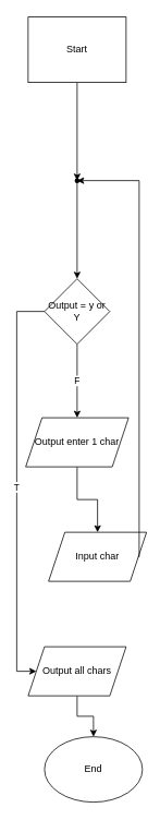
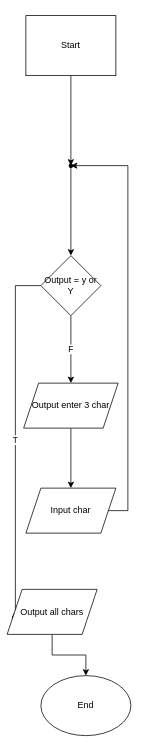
  <mxCell id="0" />
  <mxCell id="1" parent="0" />
  <mxCell id="2" value="" style="edgeStyle=orthogonalEdgeStyle;rounded=0;orthogonalLoop=1;jettySize=auto;html=1;" edge="1" parent="1" source="3" target="11"><mxGeometry relative="1" as="geometry" /></mxCell>
  <mxCell id="3" value="Start" style="whiteSpace=wrap;html=1;rounded=0;" vertex="1" parent="1"><mxGeometry x="34" y="20" width="120" height="80" as="geometry" /></mxCell>
  <mxCell id="4" value="F" style="edgeStyle=orthogonalEdgeStyle;rounded=0;orthogonalLoop=1;jettySize=auto;html=1;" edge="1" parent="1" source="5" target="7"><mxGeometry relative="1" as="geometry" /></mxCell>
  <mxCell id="5" value="Output = y or Y" style="rhombus;whiteSpace=wrap;html=1;" vertex="1" parent="1"><mxGeometry x="54" y="340" width="80" height="80" as="geometry" /></mxCell>
  <mxCell id="6" value="" style="edgeStyle=orthogonalEdgeStyle;rounded=0;orthogonalLoop=1;jettySize=auto;html=1;" edge="1" parent="1" source="7" target="8"><mxGeometry relative="1" as="geometry" /></mxCell>
- <mxCell id="7" value="Output enter 1 char" style="shape=parallelogram;perimeter=parallelogramPerimeter;whiteSpace=wrap;html=1;fixedSize=1;" vertex="1" parent="1"><mxGeometry x="31" y="510" width="126" height="60" as="geometry" /></mxCell>
- <mxCell id="8" value="Input char" style="shape=parallelogram;perimeter=parallelogramPerimeter;whiteSpace=wrap;html=1;fixedSize=1;" vertex="1" parent="1"><mxGeometry x="59" y="650" width="120" height="60" as="geometry" /></mxCell>
+ <mxCell id="7" value="Output enter 3 char" style="shape=parallelogram;perimeter=parallelogramPerimeter;whiteSpace=wrap;html=1;fixedSize=1;" vertex="1" parent="1"><mxGeometry x="31" y="510" width="126" height="60" as="geometry" /></mxCell>
+ <mxCell id="8" value="Input char" style="shape=parallelogram;perimeter=parallelogramPerimeter;whiteSpace=wrap;html=1;fixedSize=1;" vertex="1" parent="1"><mxGeometry x="34" y="650" width="120" height="60" as="geometry" /></mxCell>
  <mxCell id="9" value="" style="edgeStyle=orthogonalEdgeStyle;rounded=0;orthogonalLoop=1;jettySize=auto;html=1;" edge="1" parent="1" source="11" target="5"><mxGeometry relative="1" as="geometry" /></mxCell>
  <mxCell id="10" value="T" style="edgeStyle=orthogonalEdgeStyle;rounded=0;orthogonalLoop=1;jettySize=auto;html=1;entryX=0;entryY=0.5;entryDx=0;entryDy=0;exitX=0;exitY=0.5;exitDx=0;exitDy=0;" edge="1" parent="1" source="5" target="14"><mxGeometry relative="1" as="geometry"><mxPoint x="-6" y="220" as="targetPoint" /><Array as="points"><mxPoint x="20" y="380" /><mxPoint x="20" y="820" /></Array></mxGeometry></mxCell>
  <mxCell id="11" value="" style="shape=waypoint;sketch=0;size=6;pointerEvents=1;points=[];fillColor=default;resizable=0;rotatable=0;perimeter=centerPerimeter;snapToPoint=1;" vertex="1" parent="1"><mxGeometry x="84" y="210" width="20" height="20" as="geometry" /></mxCell>
  <mxCell id="12" style="edgeStyle=orthogonalEdgeStyle;rounded=0;orthogonalLoop=1;jettySize=auto;html=1;exitX=1;exitY=0.5;exitDx=0;exitDy=0;entryX=0.9;entryY=0.46;entryDx=0;entryDy=0;entryPerimeter=0;" edge="1" parent="1" source="8" target="11"><mxGeometry relative="1" as="geometry"><Array as="points"><mxPoint x="170" y="680" /><mxPoint x="170" y="220" /></Array></mxGeometry></mxCell>
  <mxCell id="13" value="" style="edgeStyle=orthogonalEdgeStyle;rounded=0;orthogonalLoop=1;jettySize=auto;html=1;" edge="1" parent="1" source="14" target="15"><mxGeometry relative="1" as="geometry" /></mxCell>
- <mxCell id="14" value="Output all chars" style="shape=parallelogram;perimeter=parallelogramPerimeter;whiteSpace=wrap;html=1;fixedSize=1;" vertex="1" parent="1"><mxGeometry x="34" y="790" width="120" height="60" as="geometry" /></mxCell>
+ <mxCell id="14" value="Output all chars" style="shape=parallelogram;perimeter=parallelogramPerimeter;whiteSpace=wrap;html=1;fixedSize=1;" vertex="1" parent="1"><mxGeometry x="9" y="785" width="120" height="60" as="geometry" /></mxCell>
  <mxCell id="15" value="End" style="ellipse;whiteSpace=wrap;html=1;" vertex="1" parent="1"><mxGeometry x="54" y="900" width="120" height="80" as="geometry" /></mxCell>
